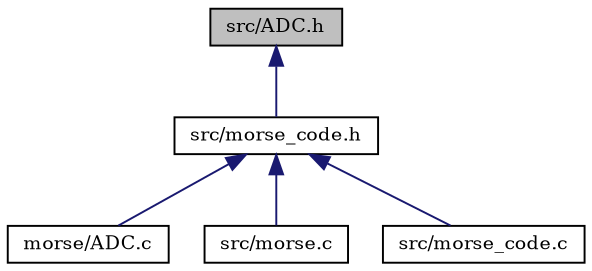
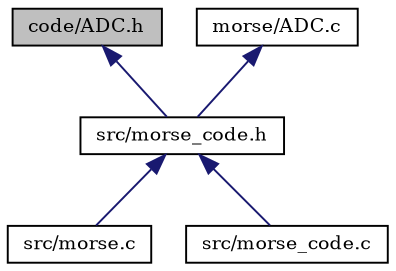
  digraph {
    fontname="DejaVu Serif"
    node [color=black fillcolor=white fontname="DejaVu Serif" fontsize=10 shape=record style=filled]
    edge [color=midnightblue dir=back fontname="DejaVu Serif" fontsize=10 labelfontname=Helvetica labelfontsize=10 style=solid]
-   n1 [fillcolor=grey75 fontcolor=black height=0.2 label="src/ADC.h" width=0.4]
+   n1 [fillcolor=grey75 fontcolor=black height=0.2 label="code/ADC.h" width=0.4]
    n2 [height=0.2 label="src/morse_code.h" width=0.4]
    n3 [height=0.2 label="morse/ADC.c" width=0.4]
    n4 [height=0.2 label="src/morse.c" width=0.4]
    n5 [height=0.2 label="src/morse_code.c" width=0.4]
    n1 -> n2
-   n2 -> n3
+   n3 -> n2
    n2 -> n4
    n2 -> n5
  }
